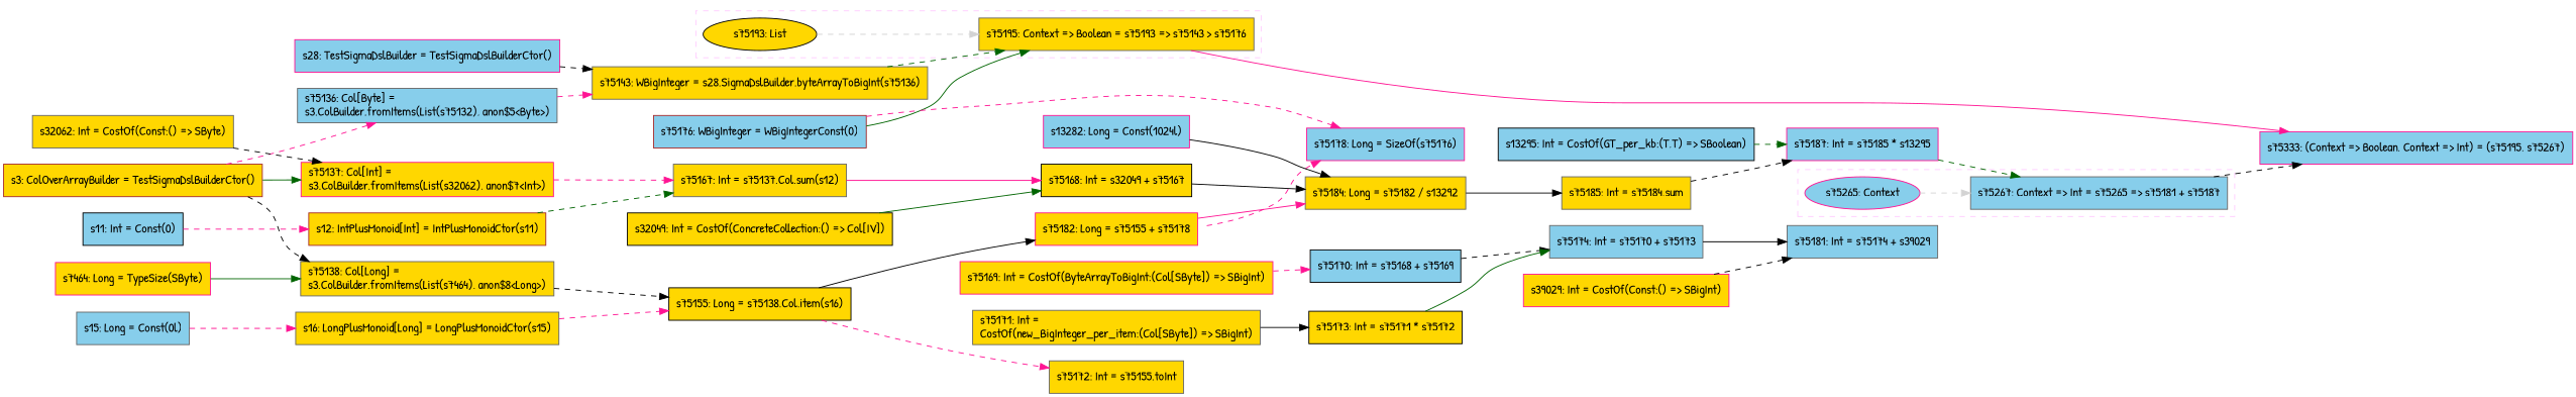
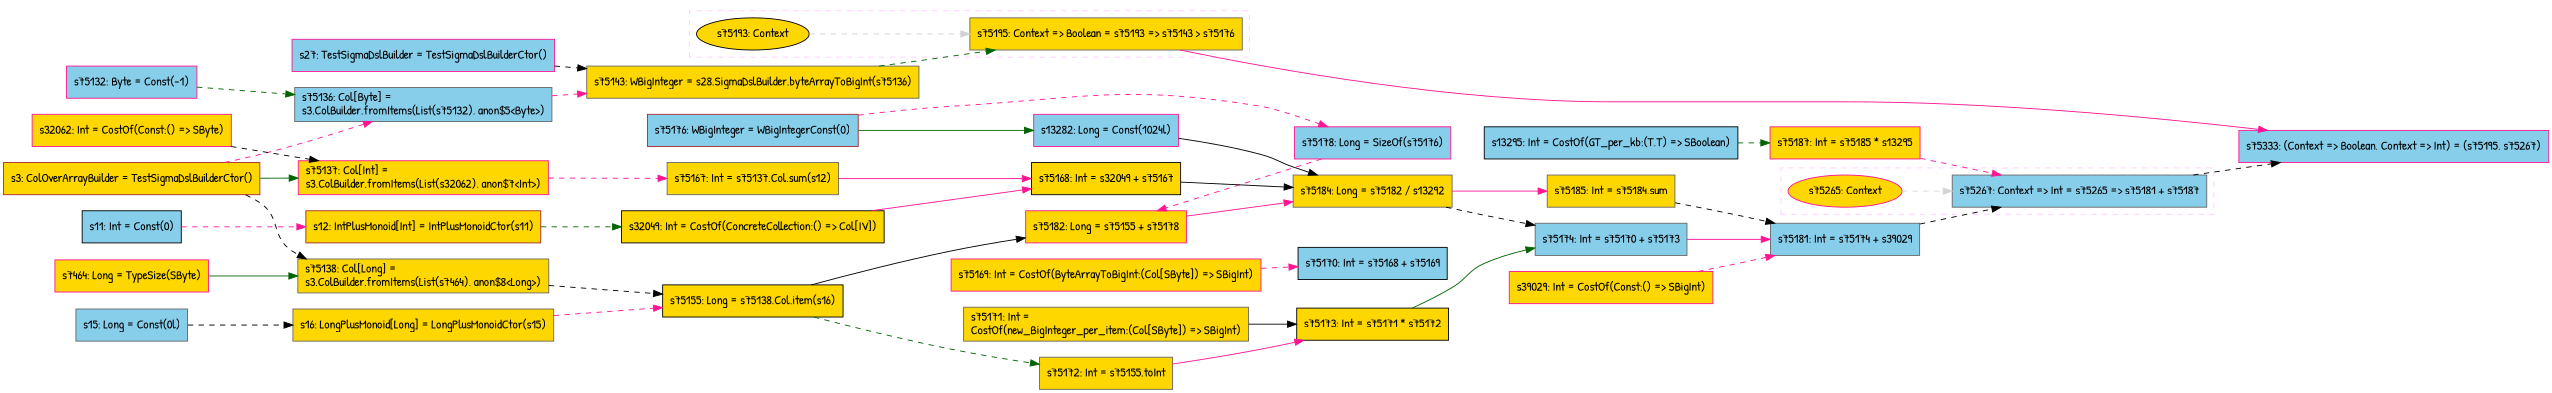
  digraph {
    concentrate=true
    fontname="Patrick Hand"
    rankdir=LR
    node [color=gray40 fillcolor=gold fontname="Patrick Hand" shape=box style=filled]
    edge [color=black fontname="Patrick Hand" style=dashed]
-   n1 [color=black label="s75193: List" shape=oval]
+   n1 [color=black label="s75193: Context" shape=oval]
    n2 [label="s75195: Context => Boolean = s75193 => s75143 > s75176"]
-   n3 [color=deeppink fillcolor=skyblue label="s75265: Context" shape=oval]
+   n3 [color=deeppink label="s75265: Context" shape=oval]
    n4 [fillcolor=skyblue label="s75267: Context => Int = s75265 => s75181 + s75187"]
    n5 [color=deeppink fillcolor=skyblue label="s75333: (Context => Boolean, Context => Int) = (s75195, s75267)"]
-   n6 [color=deeppink fillcolor=skyblue label="s28: TestSigmaDslBuilder = TestSigmaDslBuilderCtor()"]
+   n6 [color=deeppink fillcolor=skyblue label="s27: TestSigmaDslBuilder = TestSigmaDslBuilderCtor()"]
    n7 [label="s75143: WBigInteger = s28.SigmaDslBuilder.byteArrayToBigInt(s75136)"]
    n8 [color=brown label="s3: ColOverArrayBuilder = TestSigmaDslBuilderCtor()"]
    n9 [fillcolor=skyblue label="s75136: Col[Byte] =\ls3.ColBuilder.fromItems(List(s75132), anon$5<Byte>)\l"]
    n10 [color=deeppink label="s75137: Col[Int] =\ls3.ColBuilder.fromItems(List(s32062), anon$7<Int>)\l"]
    n11 [label="s75138: Col[Long] =\ls3.ColBuilder.fromItems(List(s7464), anon$8<Long>)\l"]
    n12 [label="s75167: Int = s75137.Col.sum(s12)"]
    n13 [color=black label="s75155: Long = s75138.Col.item(s16)"]
+   n14 [color=deeppink fillcolor=skyblue label="s75132: Byte = Const(-1)"]
    n15 [color=brown fillcolor=skyblue label="s75176: WBigInteger = WBigIntegerConst(0)"]
    n16 [color=deeppink fillcolor=skyblue label="s75178: Long = SizeOf(s75176)"]
    n17 [color=deeppink label="s75182: Long = s75155 + s75178"]
    n18 [color=black label="s32049: Int = CostOf(ConcreteCollection:() => Col[IV])"]
    n19 [color=black label="s75168: Int = s32049 + s75167"]
    n20 [label="s75184: Long = s75182 / s13292"]
-   n21 [label="s32062: Int = CostOf(Const:() => SByte)"]
+   n21 [color=deeppink label="s32062: Int = CostOf(Const:() => SByte)"]
    n22 [color=black fillcolor=skyblue label="s11: Int = Const(0)"]
    n23 [color=brown label="s12: IntPlusMonoid[Int] = IntPlusMonoidCtor(s11)"]
    n24 [color=black fillcolor=skyblue label="s75170: Int = s75168 + s75169"]
    n25 [fillcolor=skyblue label="s75174: Int = s75170 + s75173"]
    n26 [color=deeppink label="s75169: Int = CostOf(ByteArrayToBigInt:(Col[SByte]) => SBigInt)"]
    n27 [fillcolor=skyblue label="s75181: Int = s75174 + s39029"]
    n28 [label="s75171: Int =\lCostOf(new_BigInteger_per_item:(Col[SByte]) => SBigInt)\l"]
    n29 [color=black label="s75173: Int = s75171 * s75172"]
    n30 [color=deeppink label="s7464: Long = TypeSize(SByte)"]
    n31 [label="s75172: Int = s75155.toInt"]
    n32 [fillcolor=skyblue label="s15: Long = Const(0l)"]
    n33 [label="s16: LongPlusMonoid[Long] = LongPlusMonoidCtor(s15)"]
    n34 [color=deeppink label="s39029: Int = CostOf(Const:() => SBigInt)"]
    n35 [label="s75185: Int = s75184.sum"]
    n36 [color=deeppink fillcolor=skyblue label="s13282: Long = Const(1024l)"]
-   n37 [color=deeppink fillcolor=skyblue label="s75187: Int = s75185 * s13295"]
+   n37 [color=deeppink label="s75187: Int = s75185 * s13295"]
    n38 [color=black fillcolor=skyblue label="s13295: Int = CostOf(GT_per_kb:(T,T) => SBoolean)"]
    subgraph cluster_1 {
      color="#FFCCFF"
      style=dashed
      subgraph sub_2 {
        color="#FFCCFF"
        rank=source
        style=dashed
        n1
      }
      subgraph sub_3 {
        color="#FFCCFF"
        rank=sink
        style=dashed
        n2
      }
    }
    subgraph cluster_4 {
      color="#FFCCFF"
      style=dashed
      subgraph sub_5 {
        color="#FFCCFF"
        rank=source
        style=dashed
        n3
      }
      subgraph sub_6 {
        color="#FFCCFF"
        rank=sink
        style=dashed
        n4
      }
    }
    n1 -> n2 [color=lightgray weight=0]
    n2 -> n5 [color=deeppink style=solid]
    n3 -> n4 [color=lightgray weight=0]
    n4 -> n5
    n6 -> n7
    n7 -> n2 [color=darkgreen]
    n8 -> n9 [color=deeppink]
    n8 -> n10 [color=darkgreen style=solid]
    n8 -> n11
    n9 -> n7 [color=deeppink]
    n10 -> n12 [color=deeppink]
    n11 -> n13
    n12 -> n19 [color=deeppink style=solid]
    n13 -> n17 [style=solid]
-   n13 -> n31 [color=deeppink]
-   n15 -> n2 [color=darkgreen style=solid]
+   n13 -> n31 [color=darkgreen]
+   n14 -> n9 [color=darkgreen]
+   n15 -> n36 [color=darkgreen style=solid]
    n15 -> n16 [color=deeppink]
-   n17 -> n16 [color=deeppink]
+   n16 -> n17 [color=deeppink]
    n17 -> n20 [color=deeppink style=solid]
-   n18 -> n19 [color=darkgreen style=solid]
+   n18 -> n19 [color=deeppink style=solid]
    n19 -> n20 [style=solid]
-   n20 -> n35 [style=solid]
+   n20 -> n35 [color=deeppink style=solid]
    n21 -> n10
    n22 -> n23 [color=deeppink]
-   n23 -> n12 [color=darkgreen]
-   n24 -> n25
-   n25 -> n27 [style=solid]
+   n23 -> n18 [color=darkgreen]
+   n20 -> n25
+   n25 -> n27 [color=deeppink style=solid]
    n26 -> n24 [color=deeppink]
+   n27 -> n4
    n28 -> n29 [style=solid]
    n29 -> n25 [color=darkgreen style=solid]
    n30 -> n11 [color=darkgreen style=solid]
-   n32 -> n33 [color=deeppink]
+   n31 -> n29 [color=deeppink style=solid]
+   n32 -> n33
    n33 -> n13 [color=deeppink]
-   n34 -> n27
-   n35 -> n37
+   n34 -> n27 [color=deeppink]
+   n35 -> n27
    n36 -> n20 [style=solid]
-   n37 -> n4 [color=darkgreen]
+   n37 -> n4 [color=deeppink]
    n38 -> n37 [color=darkgreen]
  }
